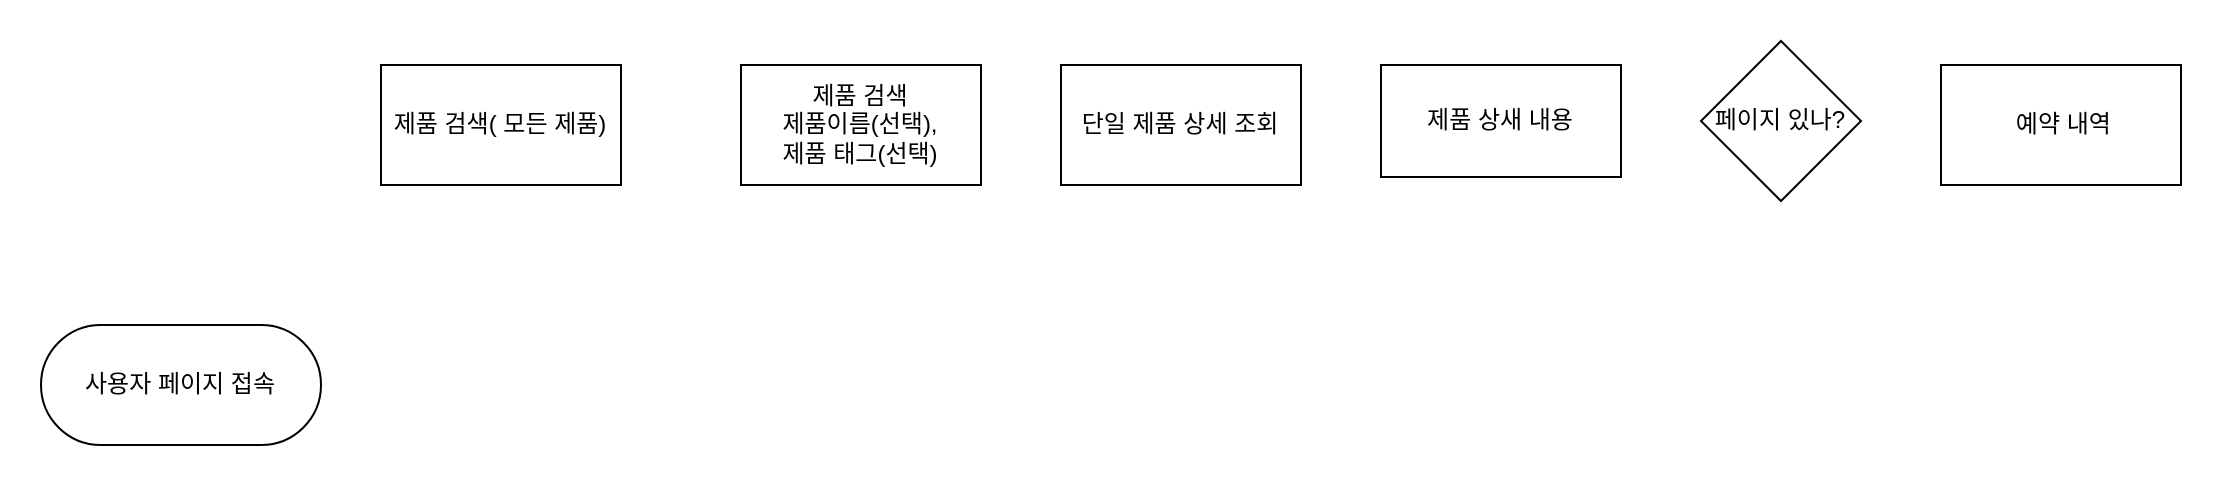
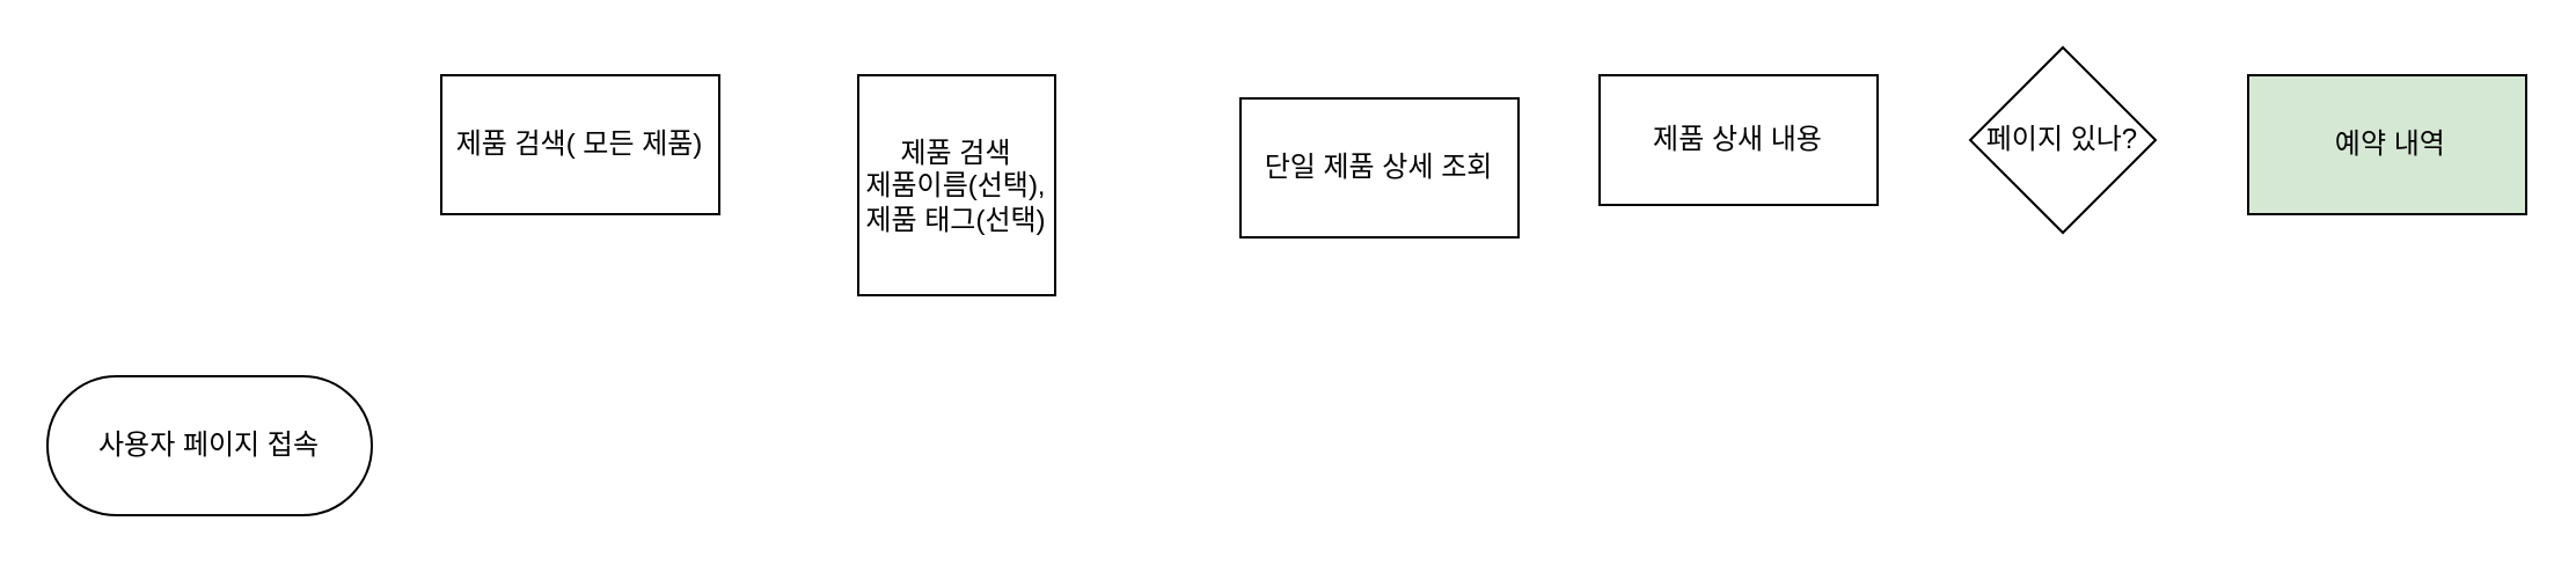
  <mxCell id="0" />
  <mxCell id="1" parent="0" />
  <mxCell id="2" value="사용자 페이지 접속" style="rounded=1;whiteSpace=wrap;html=1;arcSize=50;" vertex="1" parent="1"><mxGeometry x="20" y="162" width="140" height="60" as="geometry" /></mxCell>
- <mxCell id="3" value="단일 제품 상세 조회" style="rounded=0;whiteSpace=wrap;html=1;" vertex="1" parent="1"><mxGeometry x="530" y="32" width="120" height="60" as="geometry" /></mxCell>
+ <mxCell id="3" value="단일 제품 상세 조회" style="rounded=0;whiteSpace=wrap;html=1;" vertex="1" parent="1"><mxGeometry x="535" y="42" width="120" height="60" as="geometry" /></mxCell>
  <mxCell id="4" value="제품 상새 내용" style="rounded=0;whiteSpace=wrap;html=1;" vertex="1" parent="1"><mxGeometry x="690" y="32" width="120" height="56" as="geometry" /></mxCell>
- <mxCell id="5" value="&amp;nbsp;예약 내역" style="rounded=0;whiteSpace=wrap;html=1;" vertex="1" parent="1"><mxGeometry x="970" y="32" width="120" height="60" as="geometry" /></mxCell>
- <mxCell id="6" value="제품 검색&lt;br&gt;제품이름(선택), &lt;br&gt;제품 태그(선택)" style="rounded=0;whiteSpace=wrap;html=1;" vertex="1" parent="1"><mxGeometry x="370" y="32" width="120" height="60" as="geometry" /></mxCell>
+ <mxCell id="5" value="&amp;nbsp;예약 내역" style="rounded=0;whiteSpace=wrap;html=1;fillColor=#d5e8d4;" vertex="1" parent="1"><mxGeometry x="970" y="32" width="120" height="60" as="geometry" /></mxCell>
+ <mxCell id="6" value="제품 검색&lt;br&gt;제품이름(선택), &lt;br&gt;제품 태그(선택)" style="rounded=0;whiteSpace=wrap;html=1;" vertex="1" parent="1"><mxGeometry x="370" y="32" width="85" height="95" as="geometry" /></mxCell>
  <mxCell id="7" value="제품 검색( 모든 제품)" style="rounded=0;whiteSpace=wrap;html=1;" vertex="1" parent="1"><mxGeometry x="190" y="32" width="120" height="60" as="geometry" /></mxCell>
  <mxCell id="8" value="페이지 있나?" style="rhombus;whiteSpace=wrap;html=1;" vertex="1" parent="1"><mxGeometry x="850" y="20" width="80" height="80" as="geometry" /></mxCell>
